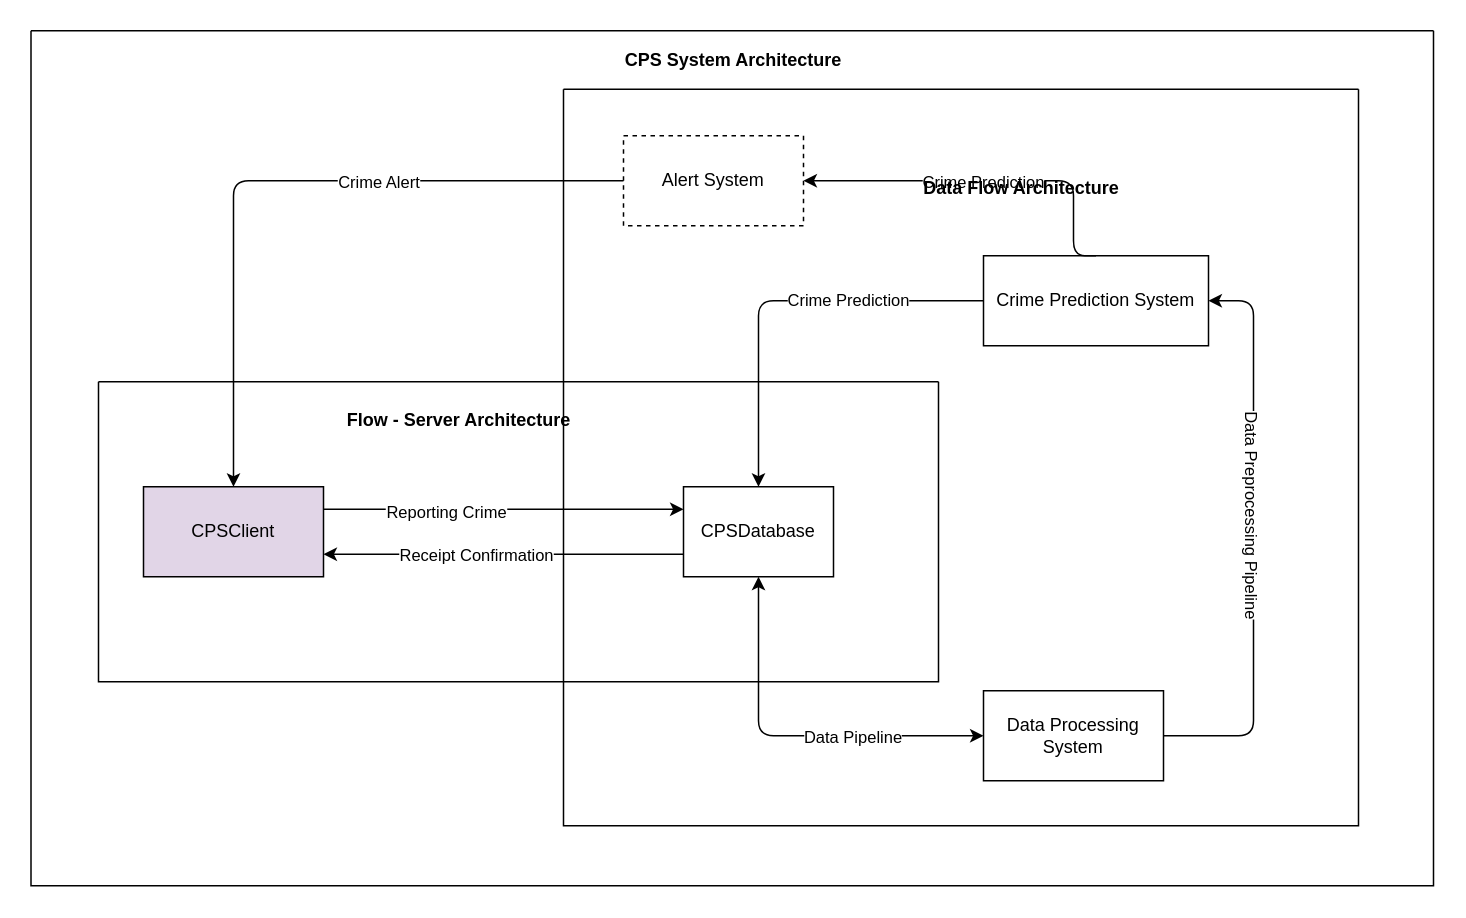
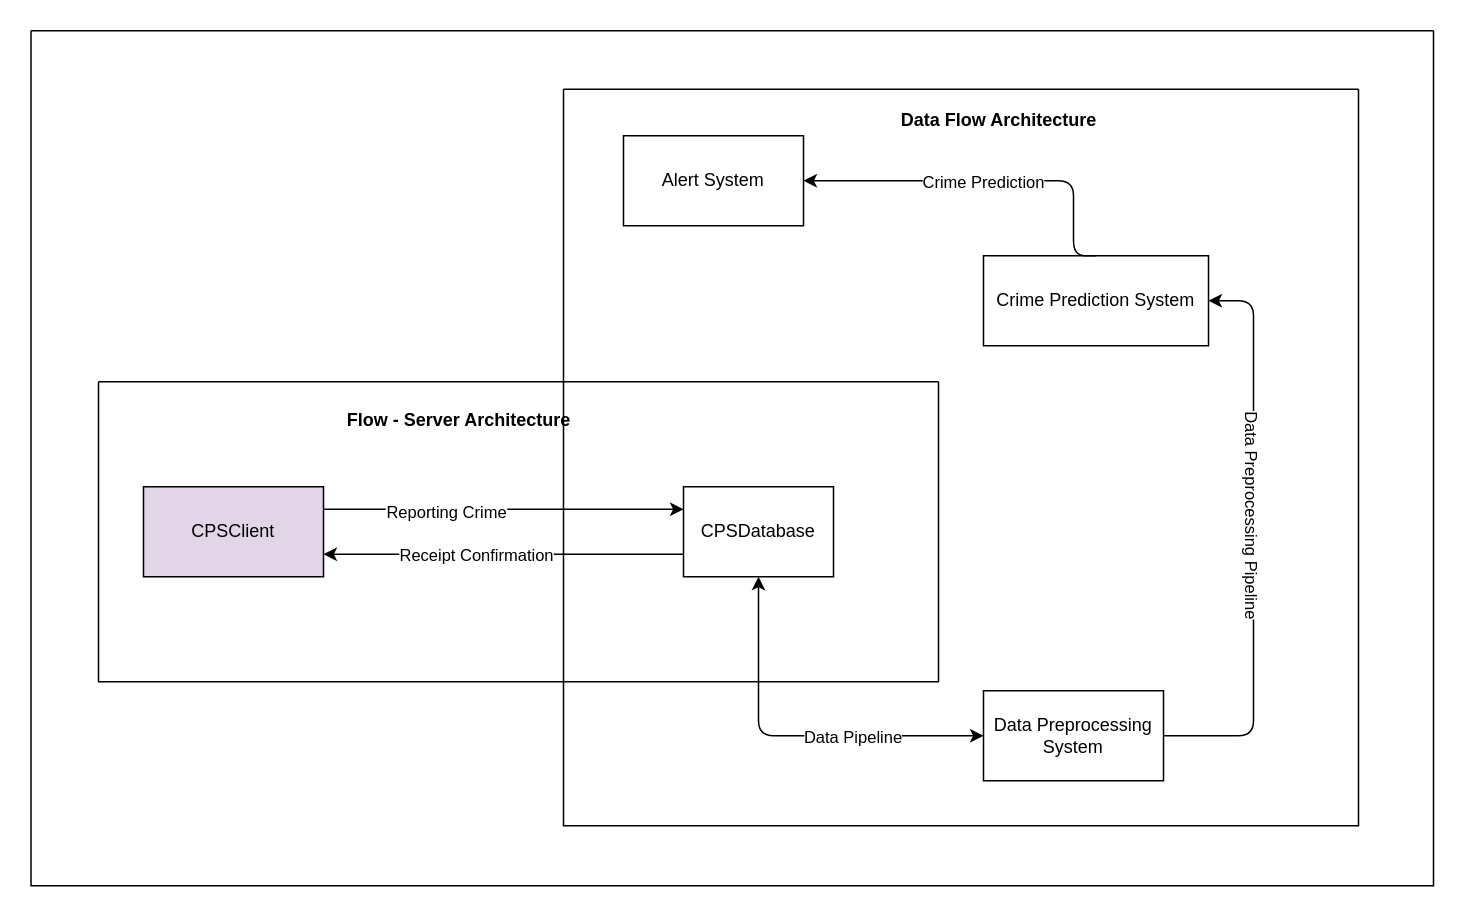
  <mxCell id="0" />
  <mxCell id="1" parent="0" />
  <mxCell id="2" value="CPSClient" style="rounded=0;whiteSpace=wrap;html=1;fillColor=#e1d5e7;" vertex="1" parent="1"><mxGeometry x="95" y="324" width="120" height="60" as="geometry" /></mxCell>
  <mxCell id="3" value="" style="swimlane;startSize=0;" vertex="1" parent="1"><mxGeometry x="375" y="59" width="530" height="491" as="geometry" /></mxCell>
  <mxCell id="4" value="CPSDatabase" style="rounded=0;whiteSpace=wrap;html=1;" vertex="1" parent="3"><mxGeometry x="80" y="265" width="100" height="60" as="geometry" /></mxCell>
  <mxCell id="5" value="Crime Prediction System" style="rounded=0;whiteSpace=wrap;html=1;" vertex="1" parent="3"><mxGeometry x="280" y="111" width="150" height="60" as="geometry" /></mxCell>
- <mxCell id="6" value="Data Processing System" style="rounded=0;whiteSpace=wrap;html=1;" vertex="1" parent="3"><mxGeometry x="280" y="401" width="120" height="60" as="geometry" /></mxCell>
+ <mxCell id="6" value="Data Preprocessing System" style="rounded=0;whiteSpace=wrap;html=1;" vertex="1" parent="3"><mxGeometry x="280" y="401" width="120" height="60" as="geometry" /></mxCell>
  <mxCell id="7" value="" style="endArrow=classic;startArrow=classic;html=1;entryX=0.5;entryY=1;entryDx=0;entryDy=0;exitX=0;exitY=0.5;exitDx=0;exitDy=0;edgeStyle=orthogonalEdgeStyle;" edge="1" parent="3" source="6" target="4"><mxGeometry width="50" height="50" relative="1" as="geometry"><mxPoint x="100" y="391" as="sourcePoint" /><mxPoint x="150" y="341" as="targetPoint" /></mxGeometry></mxCell>
  <mxCell id="8" value="Data Pipeline" style="edgeLabel;html=1;align=center;verticalAlign=middle;resizable=0;points=[];" vertex="1" connectable="0" parent="7"><mxGeometry x="-0.309" relative="1" as="geometry"><mxPoint as="offset" /></mxGeometry></mxCell>
- <mxCell id="9" value="Alert System" style="rounded=0;whiteSpace=wrap;html=1;dashed=1;" vertex="1" parent="3"><mxGeometry x="40" y="31" width="120" height="60" as="geometry" /></mxCell>
+ <mxCell id="9" value="Alert System" style="rounded=0;whiteSpace=wrap;html=1;" vertex="1" parent="3"><mxGeometry x="40" y="31" width="120" height="60" as="geometry" /></mxCell>
  <mxCell id="10" value="" style="endArrow=classic;html=1;exitX=0.5;exitY=0;exitDx=0;exitDy=0;edgeStyle=orthogonalEdgeStyle;" edge="1" parent="3" source="5"><mxGeometry width="50" height="50" relative="1" as="geometry"><mxPoint x="260" y="86" as="sourcePoint" /><mxPoint x="160" y="61" as="targetPoint" /><Array as="points"><mxPoint x="340" y="61" /></Array></mxGeometry></mxCell>
  <mxCell id="11" value="Crime Prediction" style="edgeLabel;html=1;align=center;verticalAlign=middle;resizable=0;points=[];" vertex="1" connectable="0" parent="10"><mxGeometry x="0.026" relative="1" as="geometry"><mxPoint as="offset" /></mxGeometry></mxCell>
- <mxCell id="12" value="&lt;b&gt;Data Flow Architecture&lt;/b&gt;" style="text;html=1;align=center;verticalAlign=middle;resizable=0;points=[];autosize=1;strokeColor=none;" vertex="1" parent="3"><mxGeometry x="230" y="56" width="150" height="20" as="geometry" /></mxCell>
- <mxCell id="13" value="" style="endArrow=classic;html=1;entryX=0.5;entryY=0;entryDx=0;entryDy=0;exitX=0;exitY=0.5;exitDx=0;exitDy=0;edgeStyle=orthogonalEdgeStyle;" edge="1" parent="3" source="5" target="4"><mxGeometry width="50" height="50" relative="1" as="geometry"><mxPoint x="200" y="171" as="sourcePoint" /><mxPoint x="250" y="121" as="targetPoint" /></mxGeometry></mxCell>
- <mxCell id="14" value="Crime Prediction" style="edgeLabel;html=1;align=center;verticalAlign=middle;resizable=0;points=[];" vertex="1" connectable="0" parent="13"><mxGeometry x="-0.333" y="-1" relative="1" as="geometry"><mxPoint as="offset" /></mxGeometry></mxCell>
- <mxCell id="15" value="" style="endArrow=classic;html=1;entryX=0.5;entryY=0;entryDx=0;entryDy=0;exitX=0;exitY=0.5;exitDx=0;exitDy=0;edgeStyle=orthogonalEdgeStyle;" edge="1" parent="1" source="9" target="2"><mxGeometry width="50" height="50" relative="1" as="geometry"><mxPoint x="165" y="200" as="sourcePoint" /><mxPoint x="215" y="150" as="targetPoint" /></mxGeometry></mxCell>
- <mxCell id="16" value="Crime Alert" style="edgeLabel;html=1;align=center;verticalAlign=middle;resizable=0;points=[];" vertex="1" connectable="0" parent="15"><mxGeometry x="-0.293" relative="1" as="geometry"><mxPoint as="offset" /></mxGeometry></mxCell>
+ <mxCell id="12" value="&lt;b&gt;Data Flow Architecture&lt;/b&gt;" style="text;html=1;align=center;verticalAlign=middle;resizable=0;points=[];autosize=1;strokeColor=none;" vertex="1" parent="3"><mxGeometry x="215" y="11" width="150" height="20" as="geometry" /></mxCell>
  <mxCell id="17" value="" style="endArrow=classic;html=1;entryX=1;entryY=0.5;entryDx=0;entryDy=0;edgeStyle=orthogonalEdgeStyle;" edge="1" parent="1" target="5"><mxGeometry width="50" height="50" relative="1" as="geometry"><mxPoint x="775" y="490" as="sourcePoint" /><mxPoint x="825" y="440" as="targetPoint" /><Array as="points"><mxPoint x="835" y="490" /><mxPoint x="835" y="200" /></Array></mxGeometry></mxCell>
  <mxCell id="18" value="Data Preprocessing Pipeline" style="edgeLabel;html=1;align=center;verticalAlign=middle;resizable=0;points=[];rotation=90;" vertex="1" connectable="0" parent="17"><mxGeometry x="-0.18" y="1" relative="1" as="geometry"><mxPoint x="1" y="-52" as="offset" /></mxGeometry></mxCell>
  <mxCell id="19" value="" style="endArrow=classic;html=1;exitX=1;exitY=0.25;exitDx=0;exitDy=0;entryX=0;entryY=0.25;entryDx=0;entryDy=0;" edge="1" parent="1" source="2" target="4"><mxGeometry width="50" height="50" relative="1" as="geometry"><mxPoint x="245" y="340" as="sourcePoint" /><mxPoint x="295" y="290" as="targetPoint" /></mxGeometry></mxCell>
  <mxCell id="20" value="Reporting Crime" style="edgeLabel;html=1;align=center;verticalAlign=middle;resizable=0;points=[];" vertex="1" connectable="0" parent="19"><mxGeometry x="-0.325" y="-2" relative="1" as="geometry"><mxPoint y="-1" as="offset" /></mxGeometry></mxCell>
  <mxCell id="21" value="" style="endArrow=classic;html=1;entryX=1;entryY=0.75;entryDx=0;entryDy=0;exitX=0;exitY=0.75;exitDx=0;exitDy=0;" edge="1" parent="1" source="4" target="2"><mxGeometry width="50" height="50" relative="1" as="geometry"><mxPoint x="265" y="430" as="sourcePoint" /><mxPoint x="315" y="380" as="targetPoint" /></mxGeometry></mxCell>
  <mxCell id="22" value="Receipt Confirmation" style="edgeLabel;html=1;align=center;verticalAlign=middle;resizable=0;points=[];" vertex="1" connectable="0" parent="21"><mxGeometry x="0.158" relative="1" as="geometry"><mxPoint as="offset" /></mxGeometry></mxCell>
  <mxCell id="23" value="" style="swimlane;startSize=0;" vertex="1" parent="1"><mxGeometry x="65" y="254" width="560" height="200" as="geometry" /></mxCell>
  <mxCell id="24" value="&lt;b&gt;Flow - Server Architecture&lt;/b&gt;" style="text;html=1;align=center;verticalAlign=middle;resizable=0;points=[];autosize=1;strokeColor=none;" vertex="1" parent="1"><mxGeometry x="220" y="270" width="170" height="20" as="geometry" /></mxCell>
  <mxCell id="25" value="" style="swimlane;startSize=0;" vertex="1" parent="1"><mxGeometry x="20" y="20" width="935" height="570" as="geometry" /></mxCell>
- <mxCell id="26" value="&lt;b&gt;CPS System Architecture&lt;/b&gt;" style="text;html=1;align=center;verticalAlign=middle;resizable=0;points=[];autosize=1;strokeColor=none;" vertex="1" parent="25"><mxGeometry x="387.5" y="10" width="160" height="20" as="geometry" /></mxCell>
